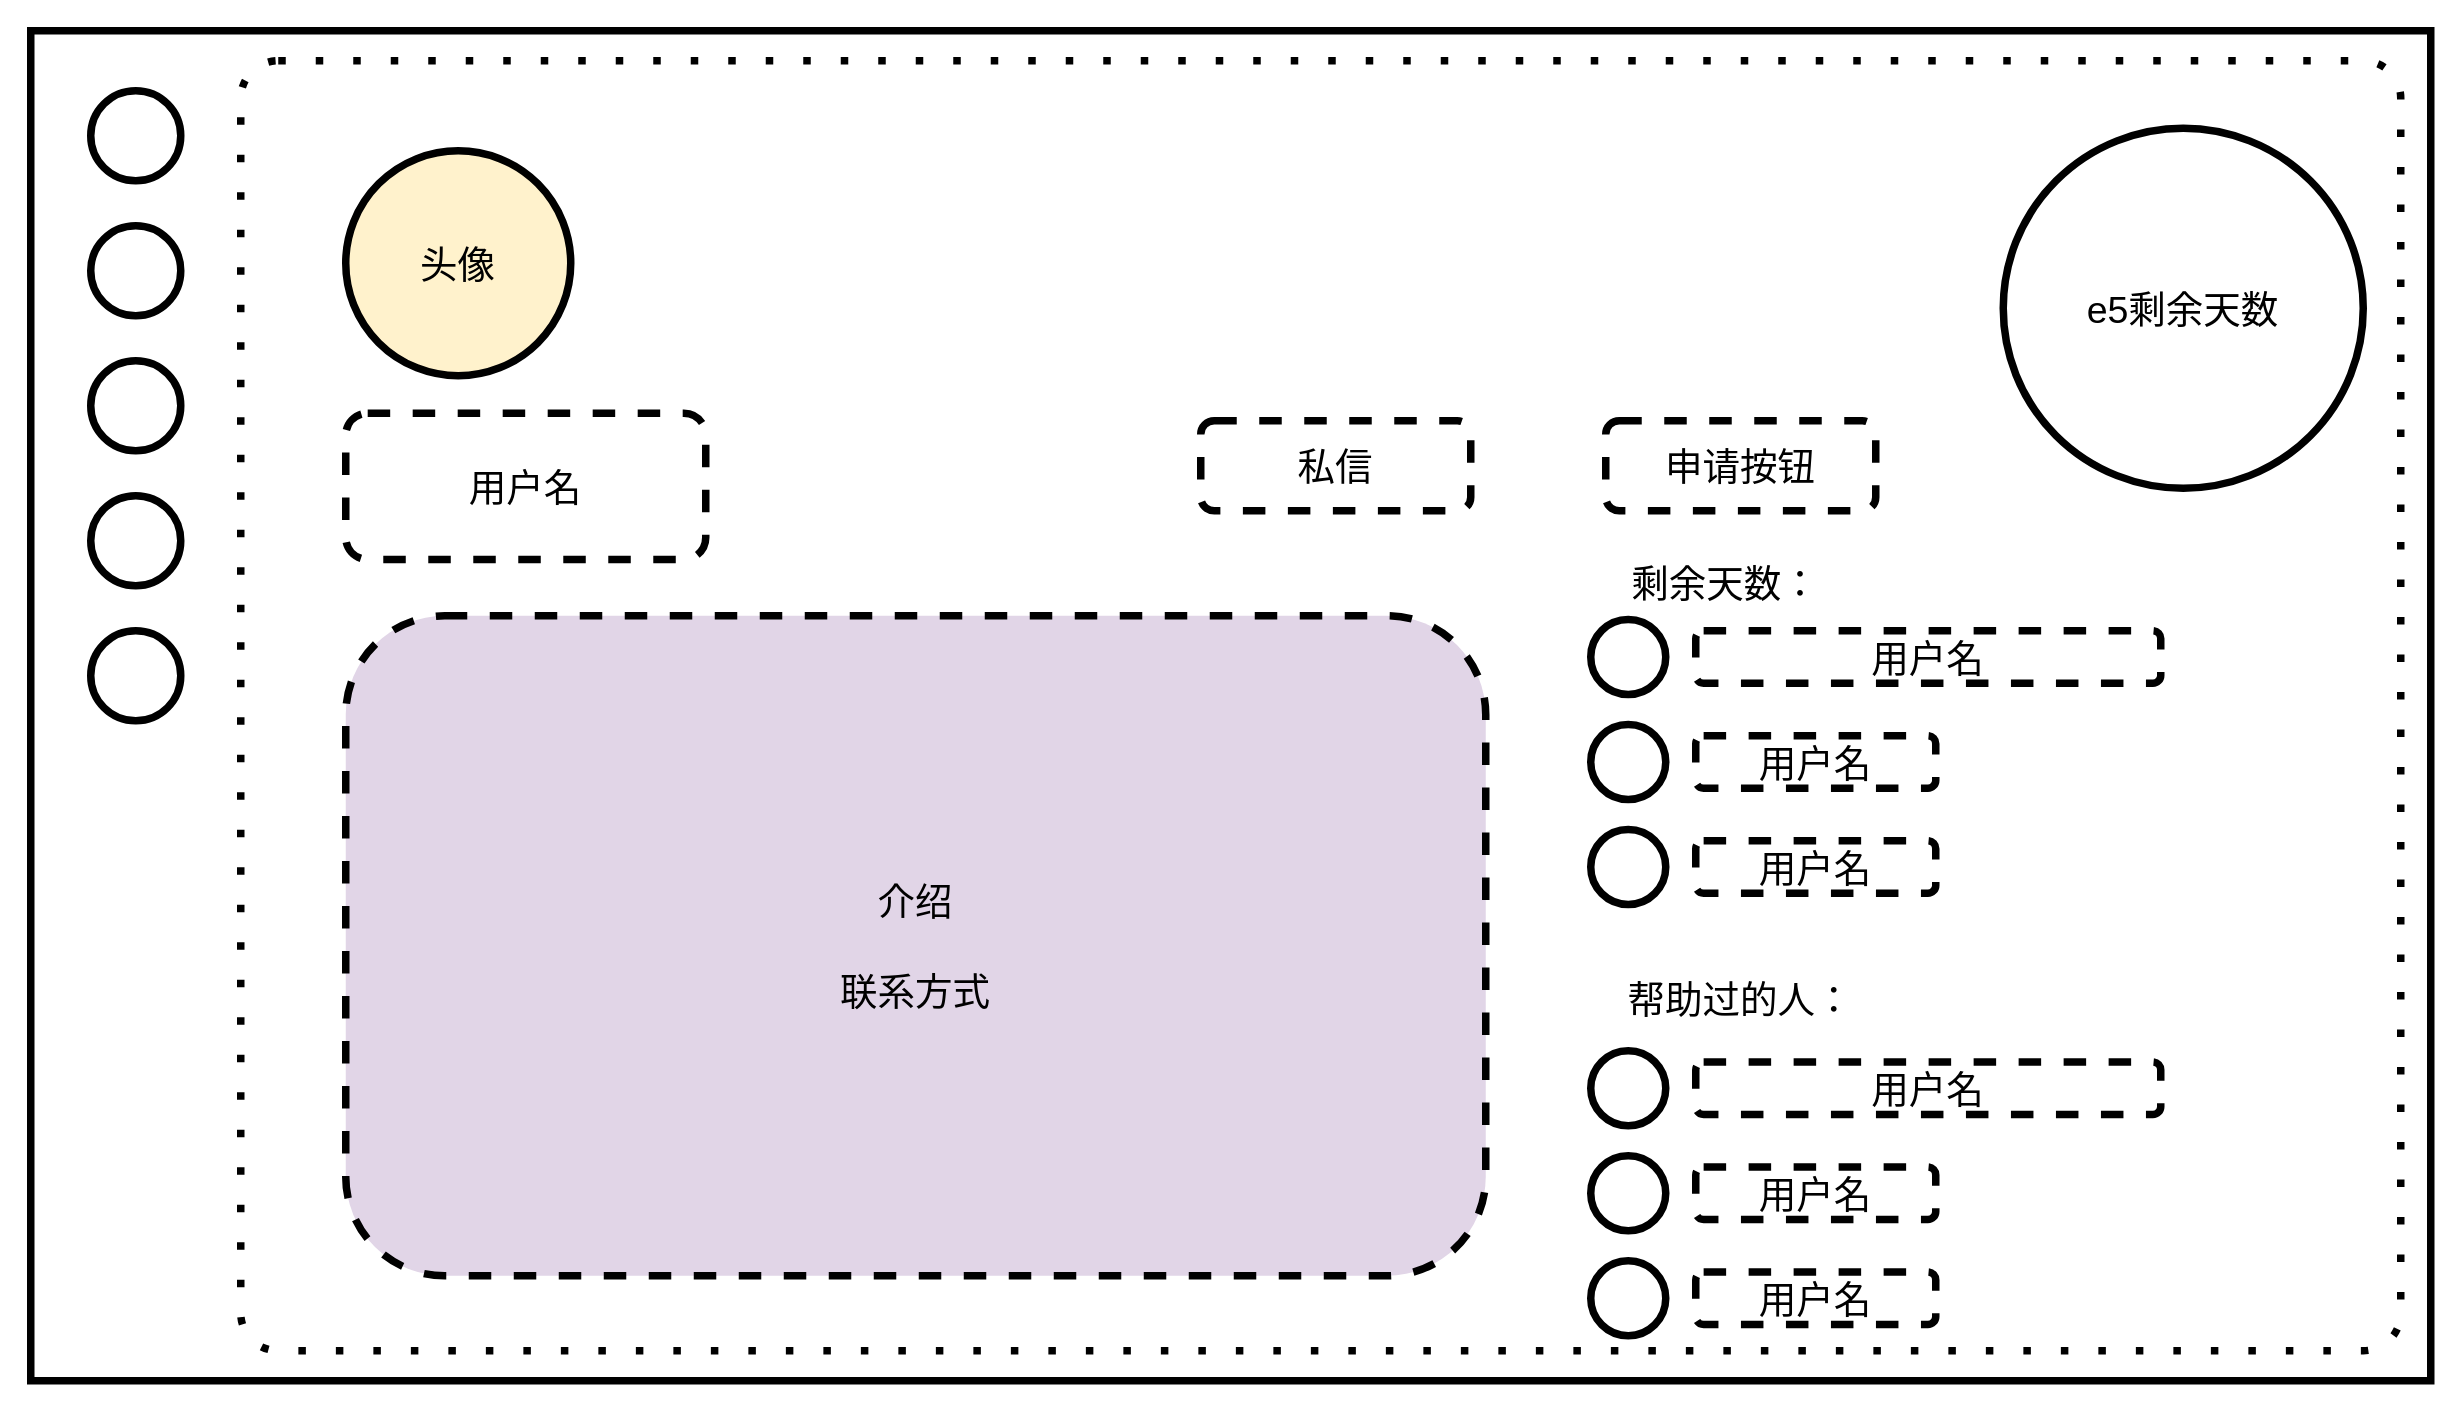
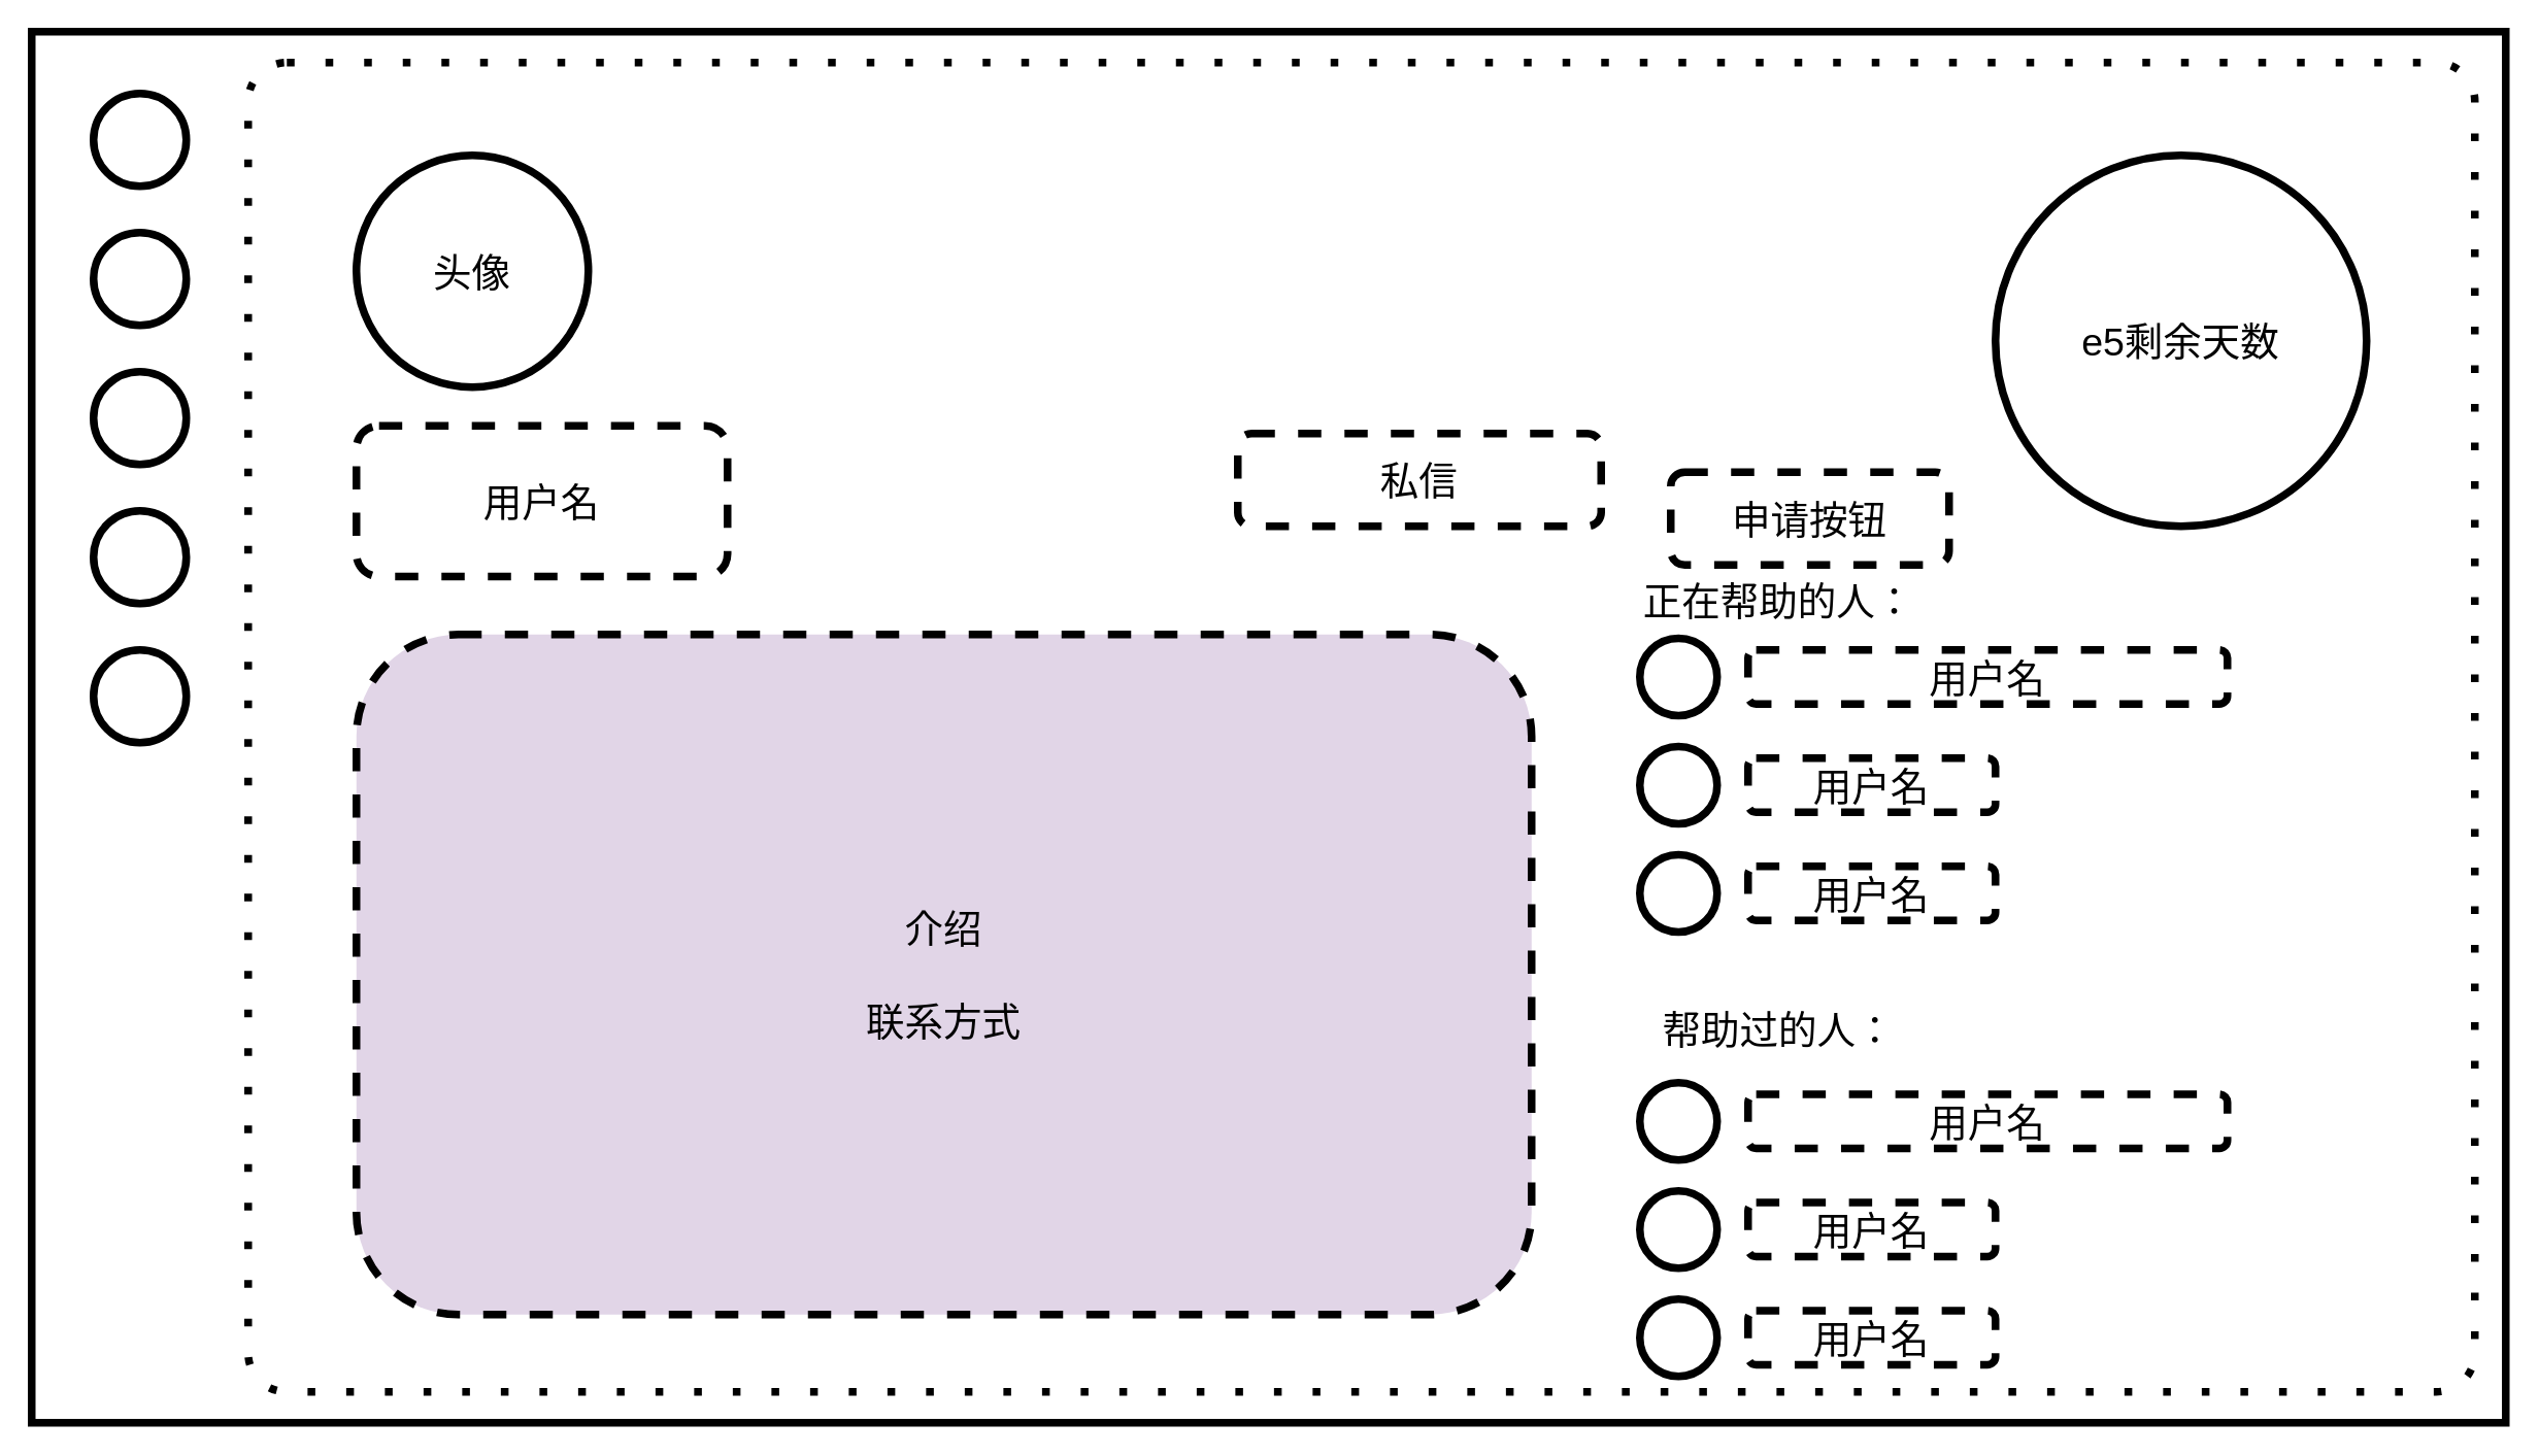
  <mxCell id="0" />
  <mxCell id="1" parent="0" />
  <mxCell id="2" value="" style="rounded=0;whiteSpace=wrap;html=1;strokeColor=default;strokeWidth=5;fontFamily=Helvetica;fontSize=12;fontColor=default;fillColor=default;align=left;" parent="1" vertex="1"><mxGeometry x="20" y="20" width="1600" height="900" as="geometry" /></mxCell>
  <mxCell id="3" value="" style="ellipse;whiteSpace=wrap;html=1;aspect=fixed;rounded=1;strokeColor=default;strokeWidth=5;fontFamily=Helvetica;fontSize=30;fontColor=default;fillColor=default;" parent="1" vertex="1"><mxGeometry x="60" y="60" width="60" height="60" as="geometry" /></mxCell>
  <mxCell id="4" value="" style="ellipse;whiteSpace=wrap;html=1;aspect=fixed;rounded=1;strokeColor=default;strokeWidth=5;fontFamily=Helvetica;fontSize=30;fontColor=default;fillColor=default;" parent="1" vertex="1"><mxGeometry x="60" y="150" width="60" height="60" as="geometry" /></mxCell>
  <mxCell id="5" value="" style="ellipse;whiteSpace=wrap;html=1;aspect=fixed;rounded=1;strokeColor=default;strokeWidth=5;fontFamily=Helvetica;fontSize=30;fontColor=default;fillColor=default;" parent="1" vertex="1"><mxGeometry x="60" y="240" width="60" height="60" as="geometry" /></mxCell>
  <mxCell id="6" value="" style="ellipse;whiteSpace=wrap;html=1;aspect=fixed;rounded=1;strokeColor=default;strokeWidth=5;fontFamily=Helvetica;fontSize=30;fontColor=default;fillColor=default;" parent="1" vertex="1"><mxGeometry x="60" y="330" width="60" height="60" as="geometry" /></mxCell>
  <mxCell id="7" value="" style="ellipse;whiteSpace=wrap;html=1;aspect=fixed;rounded=1;strokeColor=default;strokeWidth=5;fontFamily=Helvetica;fontSize=30;fontColor=default;fillColor=default;" parent="1" vertex="1"><mxGeometry x="60" y="420" width="60" height="60" as="geometry" /></mxCell>
  <mxCell id="8" value="" style="rounded=1;whiteSpace=wrap;html=1;strokeWidth=5;dashed=1;dashPattern=1 4;absoluteArcSize=1;arcSize=50;" parent="1" vertex="1"><mxGeometry x="160" y="40" width="1440" height="860" as="geometry" /></mxCell>
- <mxCell id="9" value="&lt;font style=&quot;font-size: 25px;&quot;&gt;头像&lt;/font&gt;" style="ellipse;whiteSpace=wrap;html=1;aspect=fixed;strokeWidth=5;fillColor=#fff2cc;" parent="1" vertex="1"><mxGeometry x="230" y="100" width="150" height="150" as="geometry" /></mxCell>
- <mxCell id="10" value="&lt;font style=&quot;font-size: 25px;&quot;&gt;e5剩余天数&lt;/font&gt;" style="ellipse;whiteSpace=wrap;html=1;aspect=fixed;strokeWidth=5;" parent="1" vertex="1"><mxGeometry x="1335" y="85" width="240" height="240" as="geometry" /></mxCell>
+ <mxCell id="9" value="&lt;font style=&quot;font-size: 25px;&quot;&gt;头像&lt;/font&gt;" style="ellipse;whiteSpace=wrap;html=1;aspect=fixed;strokeWidth=5;" parent="1" vertex="1"><mxGeometry x="230" y="100" width="150" height="150" as="geometry" /></mxCell>
+ <mxCell id="10" value="&lt;font style=&quot;font-size: 25px;&quot;&gt;e5剩余天数&lt;/font&gt;" style="ellipse;whiteSpace=wrap;html=1;aspect=fixed;strokeWidth=5;" parent="1" vertex="1"><mxGeometry x="1290" y="100" width="240" height="240" as="geometry" /></mxCell>
  <mxCell id="11" value="&lt;font style=&quot;font-size: 25px;&quot;&gt;用户名&lt;/font&gt;" style="rounded=1;whiteSpace=wrap;html=1;strokeWidth=5;dashed=1;" parent="1" vertex="1"><mxGeometry x="230" y="275" width="240" height="97.5" as="geometry" /></mxCell>
  <mxCell id="12" value="&lt;font style=&quot;font-size: 25px;&quot;&gt;介绍&lt;br&gt;&lt;br&gt;联系方式&lt;br&gt;&lt;/font&gt;" style="rounded=1;whiteSpace=wrap;html=1;strokeWidth=5;dashed=1;fillColor=#e1d5e7;" parent="1" vertex="1"><mxGeometry x="230" y="410" width="760" height="440" as="geometry" /></mxCell>
- <mxCell id="13" value="剩余天数：" style="text;html=1;strokeColor=none;fillColor=none;align=center;verticalAlign=middle;whiteSpace=wrap;rounded=0;fontSize=25;" parent="1" vertex="1"><mxGeometry x="1060" y="372.5" width="180" height="30" as="geometry" /></mxCell>
+ <mxCell id="13" value="正在帮助的人：" style="text;html=1;strokeColor=none;fillColor=none;align=center;verticalAlign=middle;whiteSpace=wrap;rounded=0;fontSize=25;" parent="1" vertex="1"><mxGeometry x="1060" y="372.5" width="180" height="30" as="geometry" /></mxCell>
  <mxCell id="14" value="&lt;font style=&quot;font-size: 25px;&quot;&gt;用户名&lt;/font&gt;" style="rounded=1;whiteSpace=wrap;html=1;strokeWidth=5;dashed=1;" parent="1" vertex="1"><mxGeometry x="1130" y="420" width="310" height="35" as="geometry" /></mxCell>
  <mxCell id="15" value="" style="ellipse;whiteSpace=wrap;html=1;aspect=fixed;strokeWidth=5;fontSize=25;" parent="1" vertex="1"><mxGeometry x="1060" y="412.5" width="50" height="50" as="geometry" /></mxCell>
  <mxCell id="16" value="&lt;font style=&quot;font-size: 25px;&quot;&gt;用户名&lt;/font&gt;" style="rounded=1;whiteSpace=wrap;html=1;strokeWidth=5;dashed=1;" parent="1" vertex="1"><mxGeometry x="1130" y="560" width="160" height="35" as="geometry" /></mxCell>
  <mxCell id="17" value="" style="ellipse;whiteSpace=wrap;html=1;aspect=fixed;strokeWidth=5;fontSize=25;" parent="1" vertex="1"><mxGeometry x="1060" y="552.5" width="50" height="50" as="geometry" /></mxCell>
  <mxCell id="18" value="&lt;font style=&quot;font-size: 25px;&quot;&gt;用户名&lt;/font&gt;" style="rounded=1;whiteSpace=wrap;html=1;strokeWidth=5;dashed=1;" parent="1" vertex="1"><mxGeometry x="1130" y="490" width="160" height="35" as="geometry" /></mxCell>
  <mxCell id="19" value="" style="ellipse;whiteSpace=wrap;html=1;aspect=fixed;strokeWidth=5;fontSize=25;" parent="1" vertex="1"><mxGeometry x="1060" y="482.5" width="50" height="50" as="geometry" /></mxCell>
  <mxCell id="20" value="&lt;font style=&quot;font-size: 25px;&quot;&gt;用户名&lt;/font&gt;" style="rounded=1;whiteSpace=wrap;html=1;strokeWidth=5;dashed=1;" parent="1" vertex="1"><mxGeometry x="1130" y="707.5" width="310" height="35" as="geometry" /></mxCell>
  <mxCell id="21" value="" style="ellipse;whiteSpace=wrap;html=1;aspect=fixed;strokeWidth=5;fontSize=25;" parent="1" vertex="1"><mxGeometry x="1060" y="700" width="50" height="50" as="geometry" /></mxCell>
  <mxCell id="22" value="&lt;font style=&quot;font-size: 25px;&quot;&gt;用户名&lt;/font&gt;" style="rounded=1;whiteSpace=wrap;html=1;strokeWidth=5;dashed=1;" parent="1" vertex="1"><mxGeometry x="1130" y="847.5" width="160" height="35" as="geometry" /></mxCell>
  <mxCell id="23" value="" style="ellipse;whiteSpace=wrap;html=1;aspect=fixed;strokeWidth=5;fontSize=25;" parent="1" vertex="1"><mxGeometry x="1060" y="840" width="50" height="50" as="geometry" /></mxCell>
  <mxCell id="24" value="&lt;font style=&quot;font-size: 25px;&quot;&gt;用户名&lt;/font&gt;" style="rounded=1;whiteSpace=wrap;html=1;strokeWidth=5;dashed=1;" parent="1" vertex="1"><mxGeometry x="1130" y="777.5" width="160" height="35" as="geometry" /></mxCell>
  <mxCell id="25" value="" style="ellipse;whiteSpace=wrap;html=1;aspect=fixed;strokeWidth=5;fontSize=25;" parent="1" vertex="1"><mxGeometry x="1060" y="770" width="50" height="50" as="geometry" /></mxCell>
- <mxCell id="26" value="帮助过的人：" style="text;html=1;strokeColor=none;fillColor=none;align=center;verticalAlign=middle;whiteSpace=wrap;rounded=0;fontSize=25;" parent="1" vertex="1"><mxGeometry x="1070" y="650" width="180" height="30" as="geometry" /></mxCell>
- <mxCell id="27" value="&lt;font style=&quot;font-size: 25px;&quot;&gt;申请按钮&lt;/font&gt;" style="rounded=1;whiteSpace=wrap;html=1;strokeWidth=5;dashed=1;" parent="1" vertex="1"><mxGeometry x="1070" y="280" width="180" height="60" as="geometry" /></mxCell>
- <mxCell id="28" value="&lt;span style=&quot;font-size: 25px;&quot;&gt;私信&lt;/span&gt;" style="rounded=1;whiteSpace=wrap;html=1;strokeWidth=5;dashed=1;" vertex="1" parent="1"><mxGeometry x="800" y="280" width="180" height="60" as="geometry" /></mxCell>
+ <mxCell id="26" value="帮助过的人：" style="text;html=1;strokeColor=none;fillColor=none;align=center;verticalAlign=middle;whiteSpace=wrap;rounded=0;fontSize=25;" parent="1" vertex="1"><mxGeometry x="1060" y="650" width="180" height="30" as="geometry" /></mxCell>
+ <mxCell id="27" value="&lt;font style=&quot;font-size: 25px;&quot;&gt;申请按钮&lt;/font&gt;" style="rounded=1;whiteSpace=wrap;html=1;strokeWidth=5;dashed=1;" parent="1" vertex="1"><mxGeometry x="1080" y="305" width="180" height="60" as="geometry" /></mxCell>
+ <mxCell id="28" value="&lt;span style=&quot;font-size: 25px;&quot;&gt;私信&lt;/span&gt;" style="rounded=1;whiteSpace=wrap;html=1;strokeWidth=5;dashed=1;" vertex="1" parent="1"><mxGeometry x="800" y="280" width="235" height="60" as="geometry" /></mxCell>
